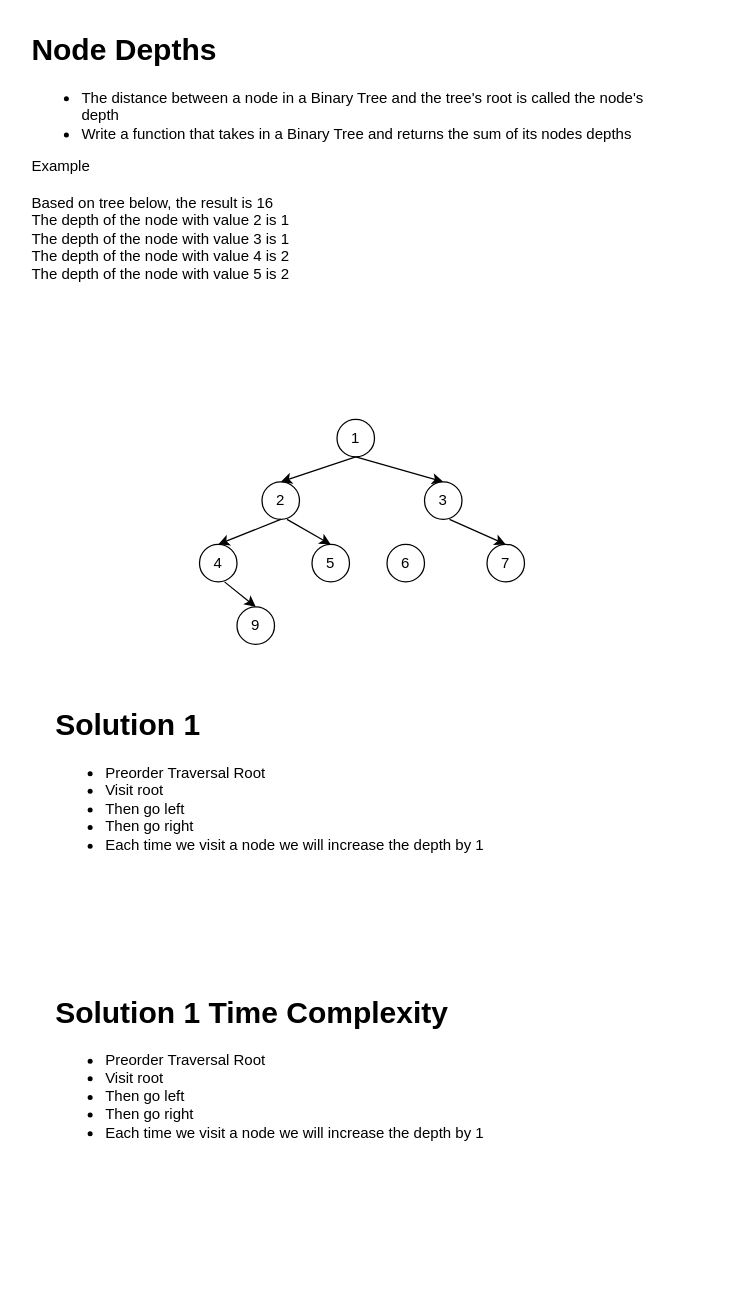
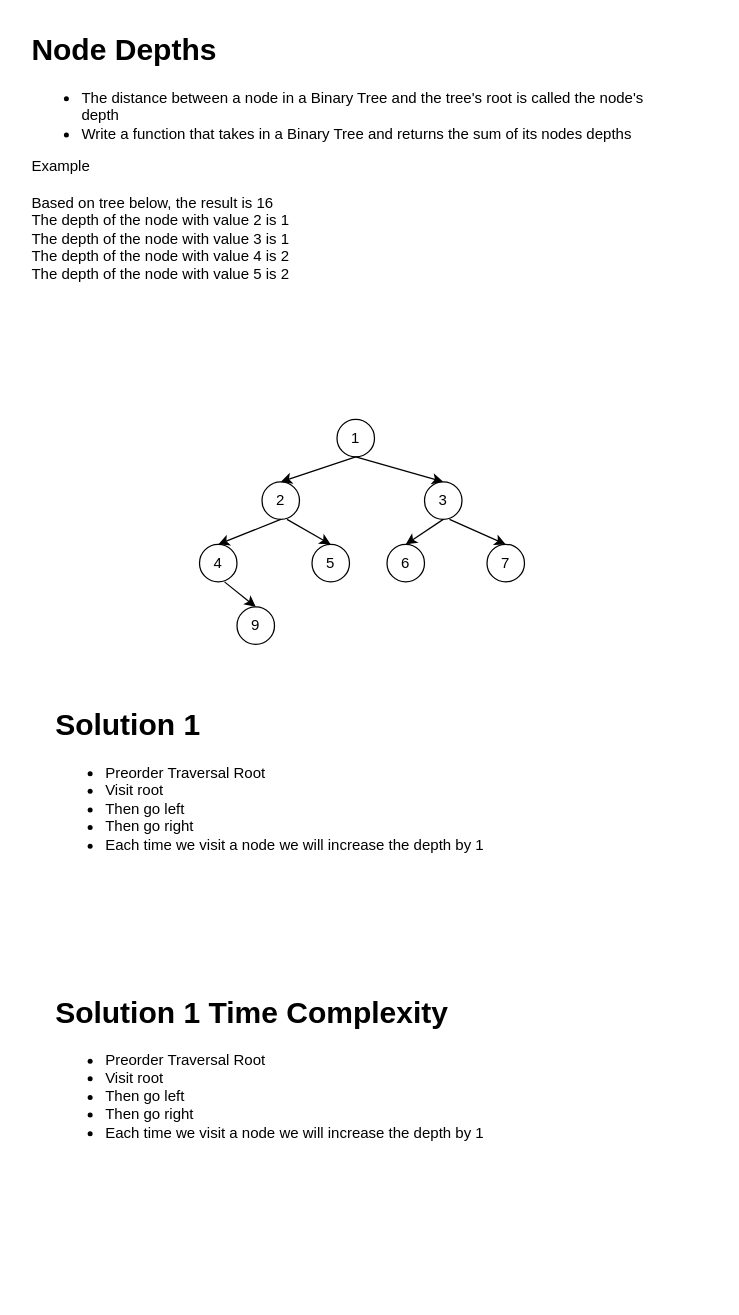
  <mxCell id="0" />
  <mxCell id="1" parent="0" />
  <mxCell id="2" value="&lt;h1&gt;Node Depths&lt;/h1&gt;&lt;p&gt;&lt;/p&gt;&lt;ul&gt;&lt;li&gt;The distance between a node in a Binary Tree and the tree's root is called the node's depth&lt;/li&gt;&lt;li&gt;Write a function that takes in a Binary Tree and returns the sum of its nodes depths&lt;/li&gt;&lt;/ul&gt;&lt;div&gt;Example&lt;/div&gt;&lt;div&gt;&lt;br&gt;&lt;/div&gt;&lt;div&gt;Based on tree below, the result is 16&lt;/div&gt;&lt;div&gt;The depth of the node with value 2 is 1&lt;/div&gt;&lt;div&gt;The depth of the node with value 3 is 1&lt;/div&gt;&lt;div&gt;The depth of the node with value 4 is 2&lt;/div&gt;&lt;div&gt;The depth of the node with value 5 is 2&lt;/div&gt;&lt;div&gt;&lt;br&gt;&lt;/div&gt;&lt;p&gt;&lt;/p&gt;" style="text;html=1;strokeColor=none;fillColor=none;spacing=5;spacingTop=-20;whiteSpace=wrap;overflow=hidden;rounded=0;" vertex="1" parent="1"><mxGeometry x="20" y="20" width="530" height="240" as="geometry" /></mxCell>
  <mxCell id="3" value="1" style="ellipse;whiteSpace=wrap;html=1;aspect=fixed;" vertex="1" parent="1"><mxGeometry x="269" y="335" width="30" height="30" as="geometry" /></mxCell>
  <mxCell id="4" value="2" style="ellipse;whiteSpace=wrap;html=1;aspect=fixed;" vertex="1" parent="1"><mxGeometry x="209" y="385" width="30" height="30" as="geometry" /></mxCell>
  <mxCell id="5" value="4" style="ellipse;whiteSpace=wrap;html=1;aspect=fixed;" vertex="1" parent="1"><mxGeometry x="159" y="435" width="30" height="30" as="geometry" /></mxCell>
  <mxCell id="6" value="5" style="ellipse;whiteSpace=wrap;html=1;aspect=fixed;" vertex="1" parent="1"><mxGeometry x="249" y="435" width="30" height="30" as="geometry" /></mxCell>
  <mxCell id="7" value="9" style="ellipse;whiteSpace=wrap;html=1;aspect=fixed;" vertex="1" parent="1"><mxGeometry x="189" y="485" width="30" height="30" as="geometry" /></mxCell>
  <mxCell id="8" value="3" style="ellipse;whiteSpace=wrap;html=1;aspect=fixed;" vertex="1" parent="1"><mxGeometry x="339" y="385" width="30" height="30" as="geometry" /></mxCell>
  <mxCell id="9" value="6" style="ellipse;whiteSpace=wrap;html=1;aspect=fixed;" vertex="1" parent="1"><mxGeometry x="309" y="435" width="30" height="30" as="geometry" /></mxCell>
  <mxCell id="10" value="7" style="ellipse;whiteSpace=wrap;html=1;aspect=fixed;" vertex="1" parent="1"><mxGeometry x="389" y="435" width="30" height="30" as="geometry" /></mxCell>
  <mxCell id="11" value="" style="endArrow=classic;html=1;rounded=0;exitX=0.5;exitY=1;exitDx=0;exitDy=0;entryX=0.5;entryY=0;entryDx=0;entryDy=0;" edge="1" parent="1" source="3" target="4"><mxGeometry width="50" height="50" relative="1" as="geometry"><mxPoint x="119" y="405" as="sourcePoint" /><mxPoint x="169" y="355" as="targetPoint" /></mxGeometry></mxCell>
  <mxCell id="12" value="" style="endArrow=classic;html=1;rounded=0;exitX=0.5;exitY=1;exitDx=0;exitDy=0;entryX=0.5;entryY=0;entryDx=0;entryDy=0;" edge="1" parent="1" source="3" target="8"><mxGeometry width="50" height="50" relative="1" as="geometry"><mxPoint x="294" y="375" as="sourcePoint" /><mxPoint x="234" y="395" as="targetPoint" /></mxGeometry></mxCell>
  <mxCell id="13" value="" style="endArrow=classic;html=1;rounded=0;entryX=0.5;entryY=0;entryDx=0;entryDy=0;exitX=0.5;exitY=1;exitDx=0;exitDy=0;" edge="1" parent="1" source="4" target="5"><mxGeometry width="50" height="50" relative="1" as="geometry"><mxPoint x="219" y="425" as="sourcePoint" /><mxPoint x="234" y="395" as="targetPoint" /></mxGeometry></mxCell>
  <mxCell id="14" value="" style="endArrow=classic;html=1;rounded=0;entryX=0.5;entryY=0;entryDx=0;entryDy=0;" edge="1" parent="1" target="6"><mxGeometry width="50" height="50" relative="1" as="geometry"><mxPoint x="229" y="415" as="sourcePoint" /><mxPoint x="184" y="445" as="targetPoint" /></mxGeometry></mxCell>
  <mxCell id="15" value="" style="endArrow=classic;html=1;rounded=0;entryX=0.5;entryY=0;entryDx=0;entryDy=0;" edge="1" parent="1" target="7"><mxGeometry width="50" height="50" relative="1" as="geometry"><mxPoint x="179" y="465" as="sourcePoint" /><mxPoint x="204" y="465" as="targetPoint" /></mxGeometry></mxCell>
+ <mxCell id="16" value="" style="endArrow=classic;html=1;rounded=0;exitX=0.5;exitY=1;exitDx=0;exitDy=0;entryX=0.5;entryY=0;entryDx=0;entryDy=0;" edge="1" parent="1" source="8" target="9"><mxGeometry width="50" height="50" relative="1" as="geometry"><mxPoint x="274" y="465" as="sourcePoint" /><mxPoint x="329" y="435" as="targetPoint" /></mxGeometry></mxCell>
  <mxCell id="17" value="" style="endArrow=classic;html=1;rounded=0;entryX=0.5;entryY=0;entryDx=0;entryDy=0;" edge="1" parent="1" target="10"><mxGeometry width="50" height="50" relative="1" as="geometry"><mxPoint x="359" y="415" as="sourcePoint" /><mxPoint x="234" y="495" as="targetPoint" /></mxGeometry></mxCell>
  <mxCell id="18" value="&lt;h1&gt;Solution 1&lt;/h1&gt;&lt;p&gt;&lt;/p&gt;&lt;ul&gt;&lt;li&gt;Preorder Traversal Root&lt;/li&gt;&lt;li&gt;Visit root&lt;/li&gt;&lt;li&gt;Then go left&lt;/li&gt;&lt;li&gt;Then go right&lt;/li&gt;&lt;li&gt;Each time we visit a node we will increase the depth by 1&lt;/li&gt;&lt;/ul&gt;&lt;div&gt;&lt;br&gt;&lt;/div&gt;&lt;p&gt;&lt;/p&gt;" style="text;html=1;strokeColor=none;fillColor=none;spacing=5;spacingTop=-20;whiteSpace=wrap;overflow=hidden;rounded=0;" vertex="1" parent="1"><mxGeometry x="39" y="560" width="530" height="240" as="geometry" /></mxCell>
  <mxCell id="19" value="&lt;h1&gt;Solution 1 Time Complexity&lt;/h1&gt;&lt;p&gt;&lt;/p&gt;&lt;ul&gt;&lt;li&gt;Preorder Traversal Root&lt;/li&gt;&lt;li&gt;Visit root&lt;/li&gt;&lt;li&gt;Then go left&lt;/li&gt;&lt;li&gt;Then go right&lt;/li&gt;&lt;li&gt;Each time we visit a node we will increase the depth by 1&lt;/li&gt;&lt;/ul&gt;&lt;div&gt;&lt;br&gt;&lt;/div&gt;&lt;p&gt;&lt;/p&gt;" style="text;html=1;strokeColor=none;fillColor=none;spacing=5;spacingTop=-20;whiteSpace=wrap;overflow=hidden;rounded=0;" vertex="1" parent="1"><mxGeometry x="39" y="790" width="530" height="240" as="geometry" /></mxCell>
